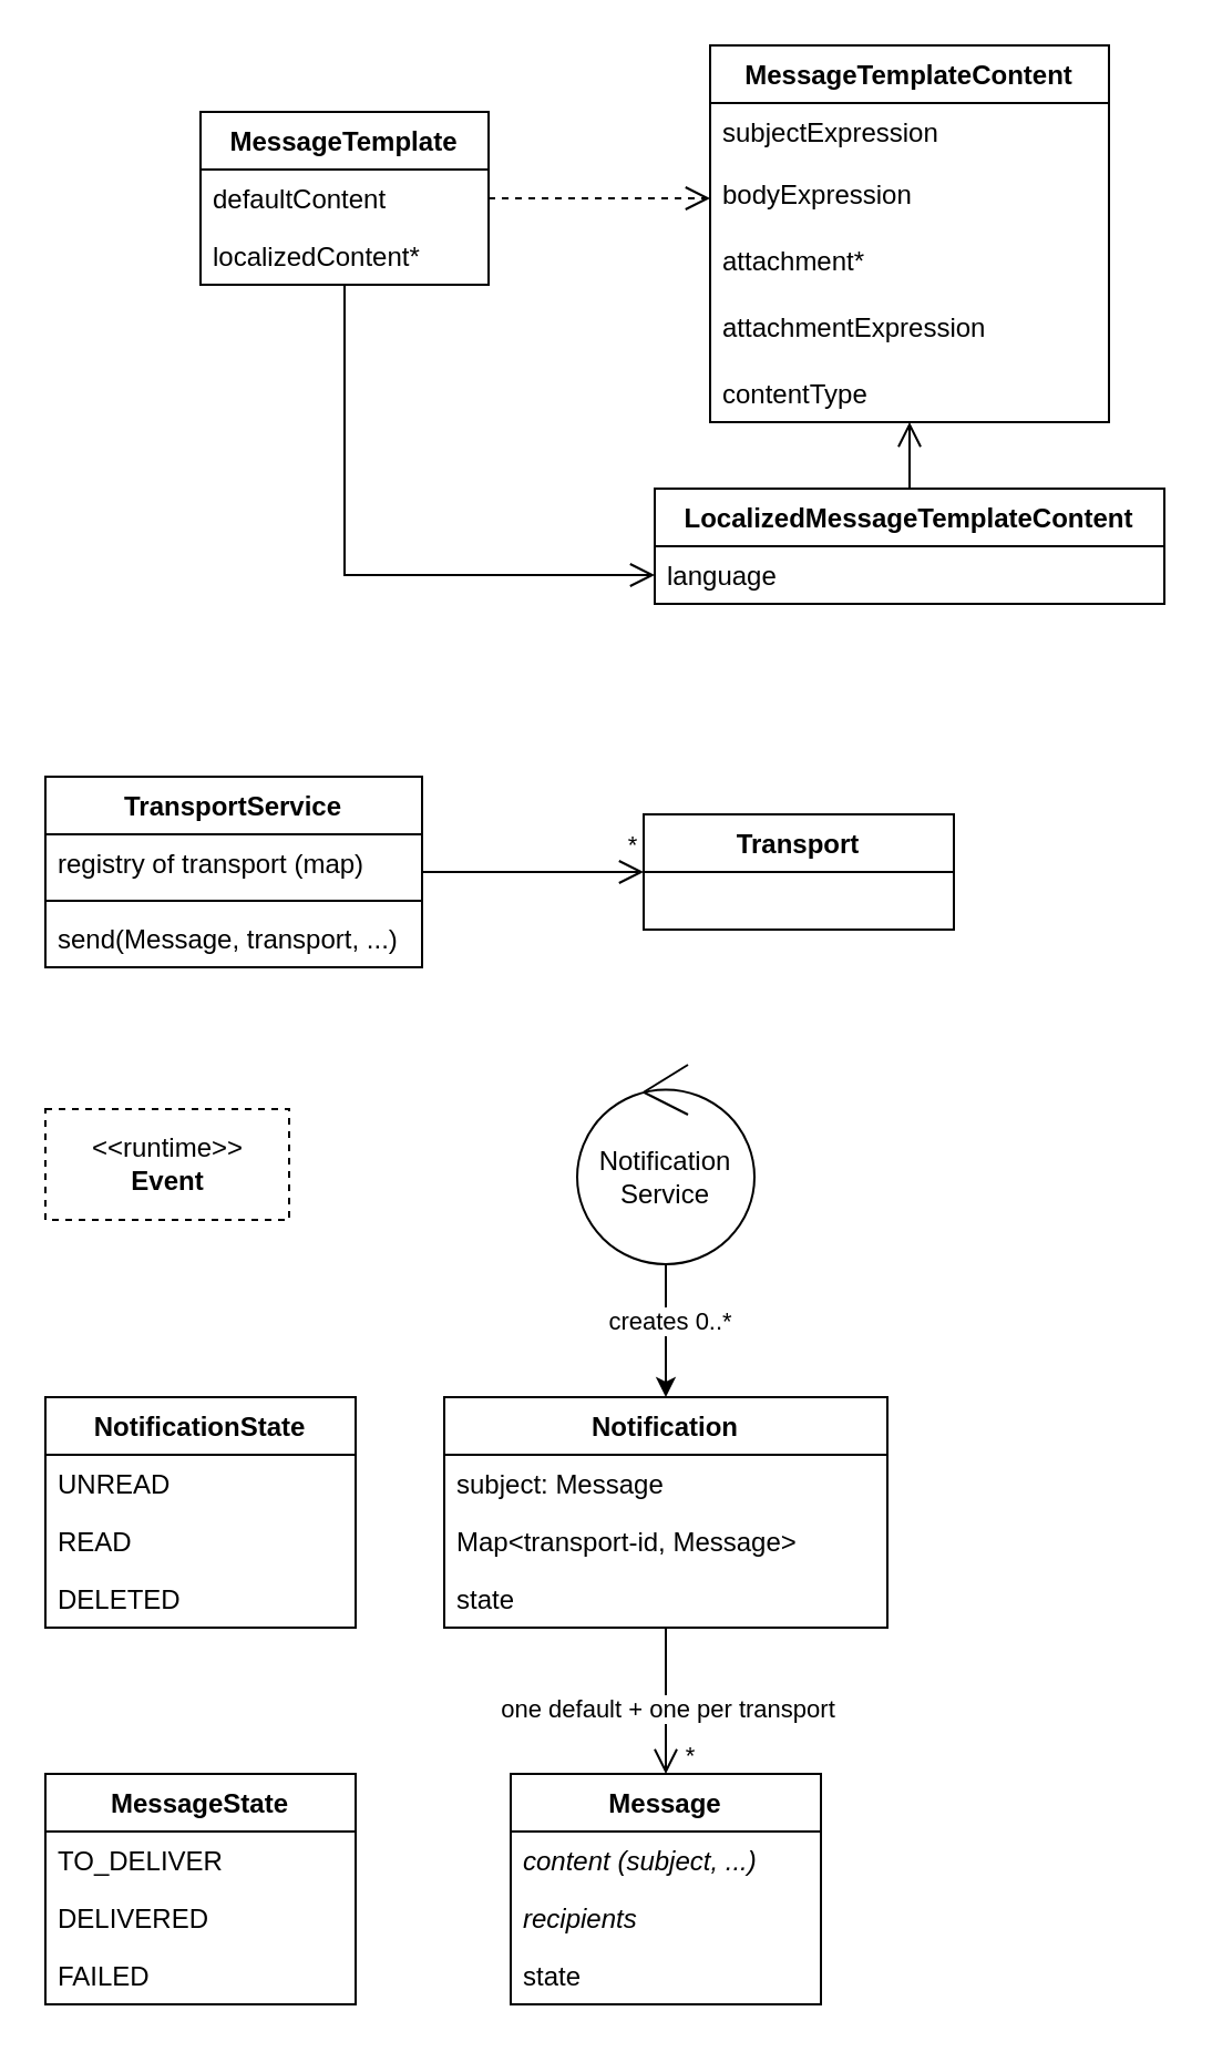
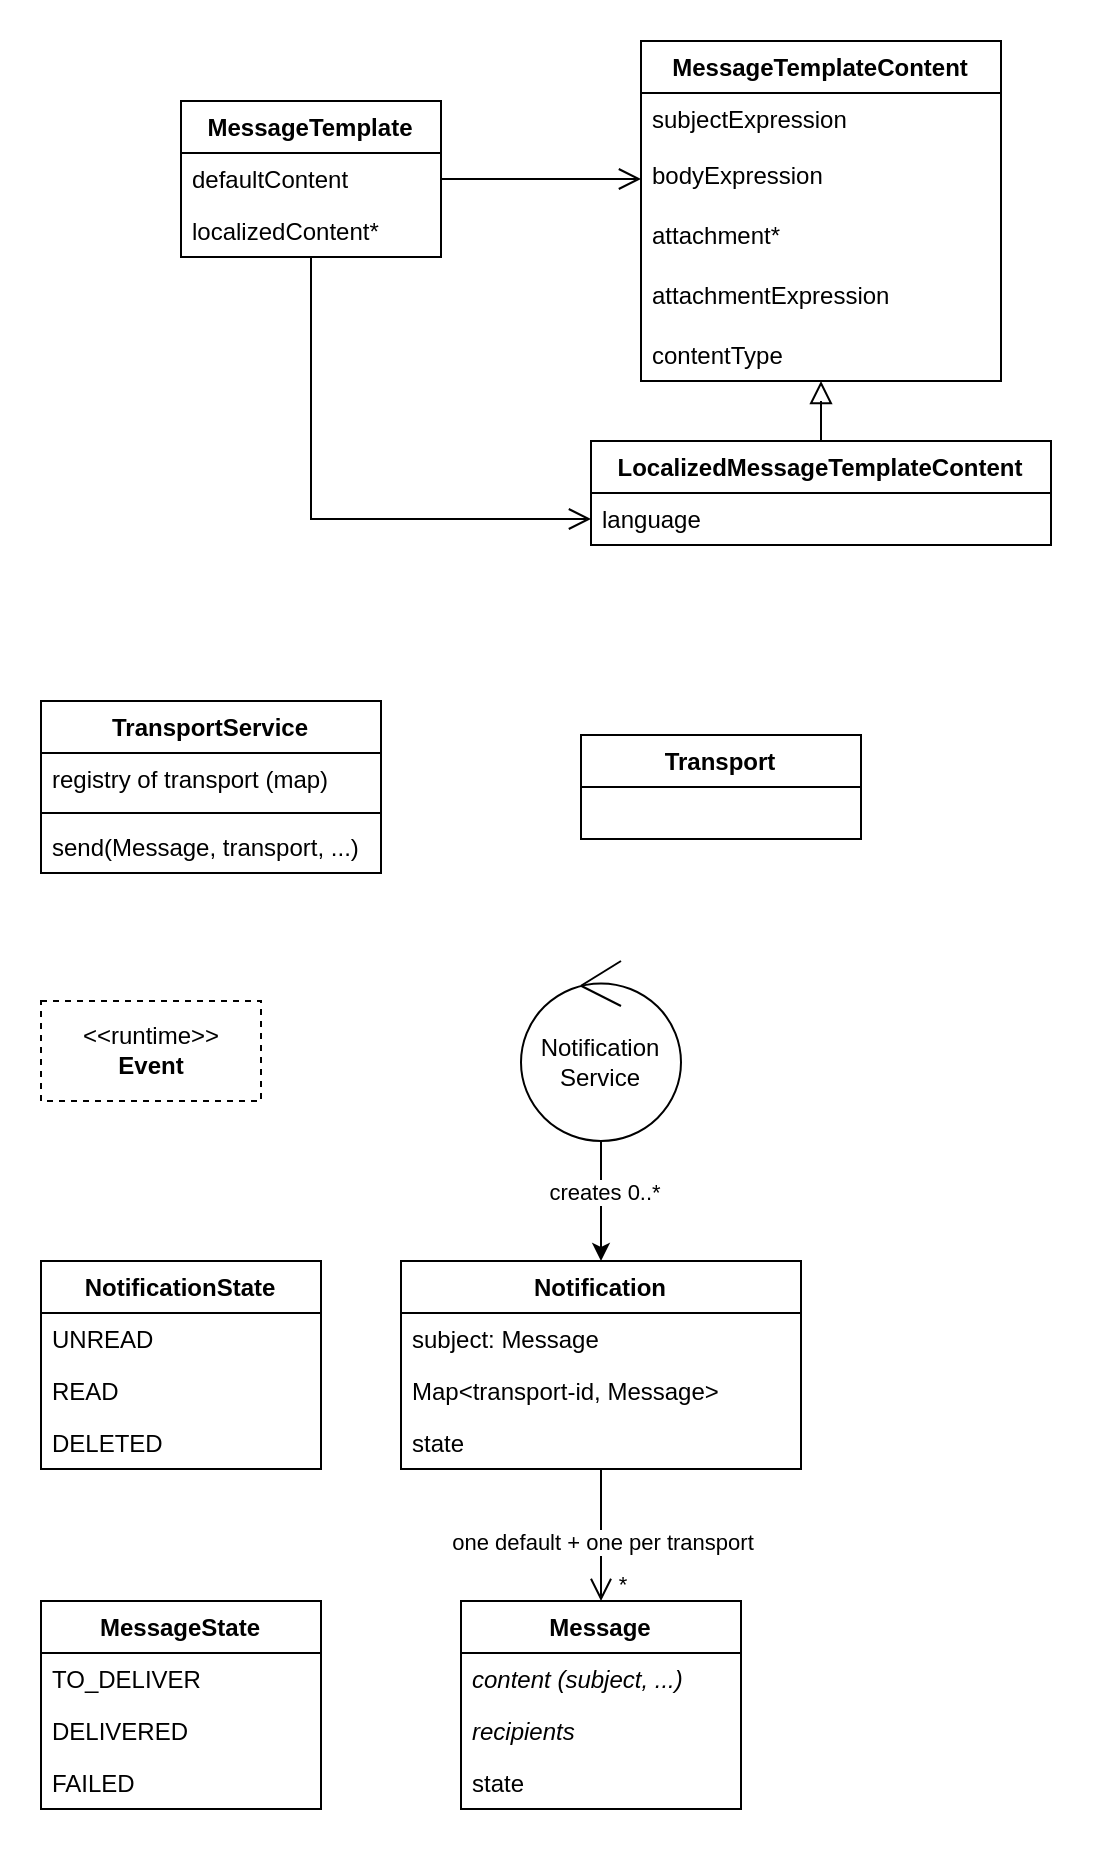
  <mxCell id="0" />
  <mxCell id="1" parent="0" />
  <mxCell id="2" value="MessageTemplateContent" style="swimlane;fontStyle=1;childLayout=stackLayout;horizontal=1;startSize=26;fillColor=none;horizontalStack=0;resizeParent=1;resizeParentMax=0;resizeLast=0;collapsible=1;marginBottom=0;" parent="1" vertex="1"><mxGeometry x="320" y="20" width="180" height="170" as="geometry" /></mxCell>
  <mxCell id="3" value="subjectExpression" style="text;strokeColor=none;fillColor=none;align=left;verticalAlign=top;spacingLeft=4;spacingRight=4;overflow=hidden;rotatable=0;points=[[0,0.5],[1,0.5]];portConstraint=eastwest;" parent="2" vertex="1"><mxGeometry y="26" width="180" height="28" as="geometry" /></mxCell>
  <mxCell id="4" value="bodyExpression" style="text;strokeColor=none;fillColor=none;align=left;verticalAlign=top;spacingLeft=4;spacingRight=4;overflow=hidden;rotatable=0;points=[[0,0.5],[1,0.5]];portConstraint=eastwest;" parent="2" vertex="1"><mxGeometry y="54" width="180" height="30" as="geometry" /></mxCell>
  <mxCell id="5" value="attachment*" style="text;strokeColor=none;fillColor=none;align=left;verticalAlign=top;spacingLeft=4;spacingRight=4;overflow=hidden;rotatable=0;points=[[0,0.5],[1,0.5]];portConstraint=eastwest;" parent="2" vertex="1"><mxGeometry y="84" width="180" height="30" as="geometry" /></mxCell>
  <mxCell id="6" value="attachmentExpression" style="text;strokeColor=none;fillColor=none;align=left;verticalAlign=top;spacingLeft=4;spacingRight=4;overflow=hidden;rotatable=0;points=[[0,0.5],[1,0.5]];portConstraint=eastwest;" parent="2" vertex="1"><mxGeometry y="114" width="180" height="30" as="geometry" /></mxCell>
  <mxCell id="7" value="contentType" style="text;strokeColor=none;fillColor=none;align=left;verticalAlign=top;spacingLeft=4;spacingRight=4;overflow=hidden;rotatable=0;points=[[0,0.5],[1,0.5]];portConstraint=eastwest;" vertex="1" parent="2"><mxGeometry y="144" width="180" height="26" as="geometry" /></mxCell>
  <mxCell id="8" style="edgeStyle=orthogonalEdgeStyle;rounded=0;orthogonalLoop=1;jettySize=auto;html=1;entryX=0;entryY=0.5;entryDx=0;entryDy=0;endArrow=open;endFill=0;endSize=9;" parent="1" source="9" target="15" edge="1"><mxGeometry relative="1" as="geometry" /></mxCell>
  <mxCell id="9" value="MessageTemplate" style="swimlane;fontStyle=1;childLayout=stackLayout;horizontal=1;startSize=26;fillColor=none;horizontalStack=0;resizeParent=1;resizeParentMax=0;resizeLast=0;collapsible=1;marginBottom=0;" parent="1" vertex="1"><mxGeometry x="90" y="50" width="130" height="78" as="geometry" /></mxCell>
  <mxCell id="10" value="defaultContent" style="text;strokeColor=none;fillColor=none;align=left;verticalAlign=top;spacingLeft=4;spacingRight=4;overflow=hidden;rotatable=0;points=[[0,0.5],[1,0.5]];portConstraint=eastwest;" parent="9" vertex="1"><mxGeometry y="26" width="130" height="26" as="geometry" /></mxCell>
  <mxCell id="11" value="localizedContent*" style="text;strokeColor=none;fillColor=none;align=left;verticalAlign=top;spacingLeft=4;spacingRight=4;overflow=hidden;rotatable=0;points=[[0,0.5],[1,0.5]];portConstraint=eastwest;" parent="9" vertex="1"><mxGeometry y="52" width="130" height="26" as="geometry" /></mxCell>
- <mxCell id="12" style="edgeStyle=orthogonalEdgeStyle;rounded=0;orthogonalLoop=1;jettySize=auto;html=1;endArrow=open;endFill=0;endSize=9;entryX=0;entryY=0.5;entryDx=0;entryDy=0;exitX=1;exitY=0.5;exitDx=0;exitDy=0;dashed=1;" parent="1" source="10" target="4" edge="1"><mxGeometry relative="1" as="geometry"><mxPoint x="260" y="50" as="sourcePoint" /><mxPoint x="300" y="90" as="targetPoint" /></mxGeometry></mxCell>
- <mxCell id="13" style="edgeStyle=orthogonalEdgeStyle;rounded=0;orthogonalLoop=1;jettySize=auto;html=1;exitX=0.5;exitY=0;exitDx=0;exitDy=0;endArrow=open;endFill=0;endSize=9;" parent="1" source="14" target="2" edge="1"><mxGeometry relative="1" as="geometry" /></mxCell>
+ <mxCell id="12" style="edgeStyle=orthogonalEdgeStyle;rounded=0;orthogonalLoop=1;jettySize=auto;html=1;endArrow=open;endFill=0;endSize=9;entryX=0;entryY=0.5;entryDx=0;entryDy=0;exitX=1;exitY=0.5;exitDx=0;exitDy=0;" parent="1" source="10" target="4" edge="1"><mxGeometry relative="1" as="geometry"><mxPoint x="260" y="50" as="sourcePoint" /><mxPoint x="300" y="90" as="targetPoint" /></mxGeometry></mxCell>
+ <mxCell id="13" style="edgeStyle=orthogonalEdgeStyle;rounded=0;orthogonalLoop=1;jettySize=auto;html=1;exitX=0.5;exitY=0;exitDx=0;exitDy=0;endArrow=block;endFill=0;endSize=9;" parent="1" source="14" target="2" edge="1"><mxGeometry relative="1" as="geometry" /></mxCell>
  <mxCell id="14" value="LocalizedMessageTemplateContent" style="swimlane;fontStyle=1;childLayout=stackLayout;horizontal=1;startSize=26;fillColor=none;horizontalStack=0;resizeParent=1;resizeParentMax=0;resizeLast=0;collapsible=1;marginBottom=0;" parent="1" vertex="1"><mxGeometry x="295" y="220" width="230" height="52" as="geometry" /></mxCell>
  <mxCell id="15" value="language" style="text;strokeColor=none;fillColor=none;align=left;verticalAlign=top;spacingLeft=4;spacingRight=4;overflow=hidden;rotatable=0;points=[[0,0.5],[1,0.5]];portConstraint=eastwest;" parent="14" vertex="1"><mxGeometry y="26" width="230" height="26" as="geometry" /></mxCell>
  <mxCell id="16" value="NotificationState" style="swimlane;fontStyle=1;childLayout=stackLayout;horizontal=1;startSize=26;fillColor=none;horizontalStack=0;resizeParent=1;resizeParentMax=0;resizeLast=0;collapsible=1;marginBottom=0;" parent="1" vertex="1"><mxGeometry x="20" y="630" width="140" height="104" as="geometry" /></mxCell>
  <mxCell id="17" value="UNREAD" style="text;strokeColor=none;fillColor=none;align=left;verticalAlign=top;spacingLeft=4;spacingRight=4;overflow=hidden;rotatable=0;points=[[0,0.5],[1,0.5]];portConstraint=eastwest;" parent="16" vertex="1"><mxGeometry y="26" width="140" height="26" as="geometry" /></mxCell>
  <mxCell id="18" value="READ" style="text;strokeColor=none;fillColor=none;align=left;verticalAlign=top;spacingLeft=4;spacingRight=4;overflow=hidden;rotatable=0;points=[[0,0.5],[1,0.5]];portConstraint=eastwest;" parent="16" vertex="1"><mxGeometry y="52" width="140" height="26" as="geometry" /></mxCell>
  <mxCell id="19" value="DELETED" style="text;strokeColor=none;fillColor=none;align=left;verticalAlign=top;spacingLeft=4;spacingRight=4;overflow=hidden;rotatable=0;points=[[0,0.5],[1,0.5]];portConstraint=eastwest;" parent="16" vertex="1"><mxGeometry y="78" width="140" height="26" as="geometry" /></mxCell>
  <mxCell id="20" value="&lt;div&gt;&amp;lt;&amp;lt;runtime&amp;gt;&amp;gt;&lt;br&gt;&lt;/div&gt;&lt;div&gt;&lt;b&gt;Event&lt;/b&gt;&lt;/div&gt;" style="html=1;dashed=1;" parent="1" vertex="1"><mxGeometry x="20" y="500" width="110" height="50" as="geometry" /></mxCell>
- <mxCell id="21" style="edgeStyle=orthogonalEdgeStyle;rounded=0;orthogonalLoop=1;jettySize=auto;html=1;endArrow=open;endFill=0;endSize=9;" parent="1" source="23" target="27" edge="1"><mxGeometry relative="1" as="geometry" /></mxCell>
- <mxCell id="22" value="*" style="edgeLabel;html=1;align=center;verticalAlign=middle;resizable=0;points=[];" parent="21" vertex="1" connectable="0"><mxGeometry x="0.874" relative="1" as="geometry"><mxPoint y="-13" as="offset" /></mxGeometry></mxCell>
  <mxCell id="23" value="TransportService" style="swimlane;fontStyle=1;align=center;verticalAlign=top;childLayout=stackLayout;horizontal=1;startSize=26;horizontalStack=0;resizeParent=1;resizeParentMax=0;resizeLast=0;collapsible=1;marginBottom=0;" parent="1" vertex="1"><mxGeometry x="20" y="350" width="170" height="86" as="geometry" /></mxCell>
  <mxCell id="24" value="registry of transport (map)" style="text;strokeColor=none;fillColor=none;align=left;verticalAlign=top;spacingLeft=4;spacingRight=4;overflow=hidden;rotatable=0;points=[[0,0.5],[1,0.5]];portConstraint=eastwest;" parent="23" vertex="1"><mxGeometry y="26" width="170" height="26" as="geometry" /></mxCell>
  <mxCell id="25" value="" style="line;strokeWidth=1;fillColor=none;align=left;verticalAlign=middle;spacingTop=-1;spacingLeft=3;spacingRight=3;rotatable=0;labelPosition=right;points=[];portConstraint=eastwest;" parent="23" vertex="1"><mxGeometry y="52" width="170" height="8" as="geometry" /></mxCell>
  <mxCell id="26" value="send(Message, transport, ...)" style="text;strokeColor=none;fillColor=none;align=left;verticalAlign=top;spacingLeft=4;spacingRight=4;overflow=hidden;rotatable=0;points=[[0,0.5],[1,0.5]];portConstraint=eastwest;" parent="23" vertex="1"><mxGeometry y="60" width="170" height="26" as="geometry" /></mxCell>
  <mxCell id="27" value="Transport" style="swimlane;fontStyle=1;childLayout=stackLayout;horizontal=1;startSize=26;fillColor=none;horizontalStack=0;resizeParent=1;resizeParentMax=0;resizeLast=0;collapsible=1;marginBottom=0;" parent="1" vertex="1"><mxGeometry x="290" y="367" width="140" height="52" as="geometry" /></mxCell>
  <mxCell id="28" style="edgeStyle=orthogonalEdgeStyle;rounded=0;orthogonalLoop=1;jettySize=auto;html=1;entryX=0.5;entryY=0;entryDx=0;entryDy=0;endArrow=open;endFill=0;endSize=9;startArrow=none;startFill=0;startSize=15;" parent="1" source="31" target="42" edge="1"><mxGeometry relative="1" as="geometry" /></mxCell>
  <mxCell id="29" value="one default + one per transport" style="edgeLabel;html=1;align=center;verticalAlign=middle;resizable=0;points=[];" parent="28" vertex="1" connectable="0"><mxGeometry x="-0.247" y="-2" relative="1" as="geometry"><mxPoint x="2" y="11" as="offset" /></mxGeometry></mxCell>
  <mxCell id="30" value="&lt;div&gt;*&lt;/div&gt;" style="edgeLabel;html=1;align=center;verticalAlign=middle;resizable=0;points=[];" parent="28" vertex="1" connectable="0"><mxGeometry x="0.74" y="2" relative="1" as="geometry"><mxPoint x="8" as="offset" /></mxGeometry></mxCell>
  <mxCell id="31" value="Notification" style="swimlane;fontStyle=1;childLayout=stackLayout;horizontal=1;startSize=26;fillColor=none;horizontalStack=0;resizeParent=1;resizeParentMax=0;resizeLast=0;collapsible=1;marginBottom=0;" parent="1" vertex="1"><mxGeometry x="200" y="630" width="200" height="104" as="geometry" /></mxCell>
  <mxCell id="32" value="subject: Message" style="text;strokeColor=none;fillColor=none;align=left;verticalAlign=top;spacingLeft=4;spacingRight=4;overflow=hidden;rotatable=0;points=[[0,0.5],[1,0.5]];portConstraint=eastwest;" parent="31" vertex="1"><mxGeometry y="26" width="200" height="26" as="geometry" /></mxCell>
  <mxCell id="33" value="Map&lt;transport-id, Message&gt;" style="text;strokeColor=none;fillColor=none;align=left;verticalAlign=top;spacingLeft=4;spacingRight=4;overflow=hidden;rotatable=0;points=[[0,0.5],[1,0.5]];portConstraint=eastwest;" parent="31" vertex="1"><mxGeometry y="52" width="200" height="26" as="geometry" /></mxCell>
  <mxCell id="34" value="state" style="text;strokeColor=none;fillColor=none;align=left;verticalAlign=top;spacingLeft=4;spacingRight=4;overflow=hidden;rotatable=0;points=[[0,0.5],[1,0.5]];portConstraint=eastwest;" parent="31" vertex="1"><mxGeometry y="78" width="200" height="26" as="geometry" /></mxCell>
  <mxCell id="35" style="edgeStyle=orthogonalEdgeStyle;rounded=0;orthogonalLoop=1;jettySize=auto;html=1;entryX=0.5;entryY=0;entryDx=0;entryDy=0;" parent="1" source="37" target="31" edge="1"><mxGeometry relative="1" as="geometry"><Array as="points"><mxPoint x="300" y="590" /><mxPoint x="300" y="590" /></Array></mxGeometry></mxCell>
  <mxCell id="36" value="creates 0..*" style="edgeLabel;html=1;align=center;verticalAlign=middle;resizable=0;points=[];" parent="35" vertex="1" connectable="0"><mxGeometry x="-0.151" y="1" relative="1" as="geometry"><mxPoint as="offset" /></mxGeometry></mxCell>
  <mxCell id="37" value="&lt;div&gt;Notification&lt;/div&gt;&lt;div&gt;Service&lt;br&gt;&lt;/div&gt;" style="ellipse;shape=umlControl;whiteSpace=wrap;html=1;" parent="1" vertex="1"><mxGeometry x="260" y="480" width="80" height="90" as="geometry" /></mxCell>
  <mxCell id="38" value="MessageState" style="swimlane;fontStyle=1;childLayout=stackLayout;horizontal=1;startSize=26;fillColor=none;horizontalStack=0;resizeParent=1;resizeParentMax=0;resizeLast=0;collapsible=1;marginBottom=0;" parent="1" vertex="1"><mxGeometry x="20" y="800" width="140" height="104" as="geometry" /></mxCell>
  <mxCell id="39" value="TO_DELIVER" style="text;strokeColor=none;fillColor=none;align=left;verticalAlign=top;spacingLeft=4;spacingRight=4;overflow=hidden;rotatable=0;points=[[0,0.5],[1,0.5]];portConstraint=eastwest;" parent="38" vertex="1"><mxGeometry y="26" width="140" height="26" as="geometry" /></mxCell>
  <mxCell id="40" value="DELIVERED" style="text;strokeColor=none;fillColor=none;align=left;verticalAlign=top;spacingLeft=4;spacingRight=4;overflow=hidden;rotatable=0;points=[[0,0.5],[1,0.5]];portConstraint=eastwest;" parent="38" vertex="1"><mxGeometry y="52" width="140" height="26" as="geometry" /></mxCell>
  <mxCell id="41" value="FAILED" style="text;strokeColor=none;fillColor=none;align=left;verticalAlign=top;spacingLeft=4;spacingRight=4;overflow=hidden;rotatable=0;points=[[0,0.5],[1,0.5]];portConstraint=eastwest;" parent="38" vertex="1"><mxGeometry y="78" width="140" height="26" as="geometry" /></mxCell>
  <mxCell id="42" value="Message" style="swimlane;fontStyle=1;childLayout=stackLayout;horizontal=1;startSize=26;fillColor=none;horizontalStack=0;resizeParent=1;resizeParentMax=0;resizeLast=0;collapsible=1;marginBottom=0;" parent="1" vertex="1"><mxGeometry x="230" y="800" width="140" height="104" as="geometry" /></mxCell>
  <mxCell id="43" value="content (subject, ...)" style="text;strokeColor=none;fillColor=none;align=left;verticalAlign=top;spacingLeft=4;spacingRight=4;overflow=hidden;rotatable=0;points=[[0,0.5],[1,0.5]];portConstraint=eastwest;fontStyle=2" parent="42" vertex="1"><mxGeometry y="26" width="140" height="26" as="geometry" /></mxCell>
  <mxCell id="44" value="recipients" style="text;strokeColor=none;fillColor=none;align=left;verticalAlign=top;spacingLeft=4;spacingRight=4;overflow=hidden;rotatable=0;points=[[0,0.5],[1,0.5]];portConstraint=eastwest;fontStyle=2" parent="42" vertex="1"><mxGeometry y="52" width="140" height="26" as="geometry" /></mxCell>
  <mxCell id="45" value="state" style="text;strokeColor=none;fillColor=none;align=left;verticalAlign=top;spacingLeft=4;spacingRight=4;overflow=hidden;rotatable=0;points=[[0,0.5],[1,0.5]];portConstraint=eastwest;" parent="42" vertex="1"><mxGeometry y="78" width="140" height="26" as="geometry" /></mxCell>
